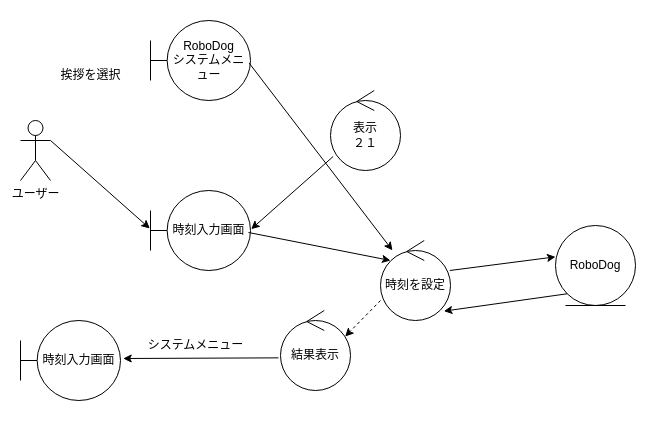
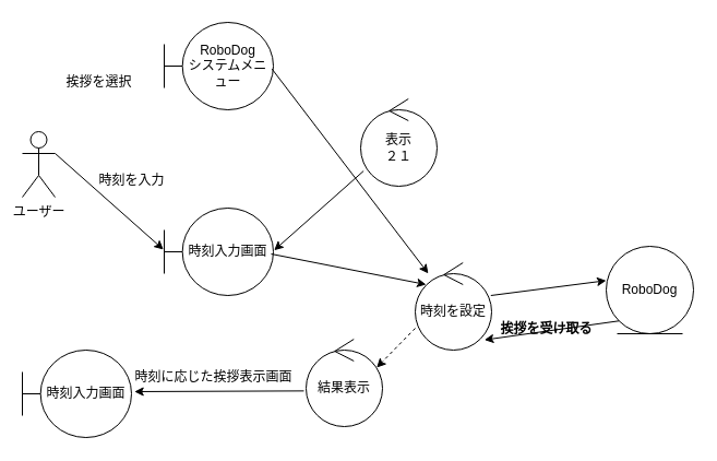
  <mxCell id="0" />
  <mxCell id="1" parent="0" />
  <mxCell id="2" value="ユーザー" style="shape=umlActor;verticalLabelPosition=bottom;verticalAlign=top;html=1;outlineConnect=0;" vertex="1" parent="1"><mxGeometry x="20" y="120" width="30" height="60" as="geometry" /></mxCell>
  <mxCell id="3" value="RoboDog&lt;div&gt;システムメニュー&lt;/div&gt;" style="shape=umlBoundary;whiteSpace=wrap;html=1;" vertex="1" parent="1"><mxGeometry x="150" y="20" width="100" height="80" as="geometry" /></mxCell>
  <mxCell id="4" value="" style="endArrow=classic;html=1;rounded=0;exitX=0.987;exitY=0.533;exitDx=0;exitDy=0;exitPerimeter=0;" edge="1" parent="1" source="3" target="11"><mxGeometry width="50" height="50" relative="1" as="geometry"><mxPoint x="80" y="169" as="sourcePoint" /><mxPoint x="151" y="100" as="targetPoint" /></mxGeometry></mxCell>
  <mxCell id="5" value="表示&lt;div&gt;２１&lt;/div&gt;" style="ellipse;shape=umlControl;whiteSpace=wrap;html=1;" vertex="1" parent="1"><mxGeometry x="330" y="90" width="70" height="80" as="geometry" /></mxCell>
  <mxCell id="6" value="時刻入力画面" style="shape=umlBoundary;whiteSpace=wrap;html=1;" vertex="1" parent="1"><mxGeometry x="150" y="190" width="100" height="80" as="geometry" /></mxCell>
  <mxCell id="7" value="" style="endArrow=classic;html=1;rounded=0;exitX=1;exitY=0.333;exitDx=0;exitDy=0;exitPerimeter=0;entryX=-0.007;entryY=0.475;entryDx=0;entryDy=0;entryPerimeter=0;" edge="1" parent="1" source="2" target="6"><mxGeometry width="50" height="50" relative="1" as="geometry"><mxPoint x="90" y="169" as="sourcePoint" /><mxPoint x="161" y="100" as="targetPoint" /></mxGeometry></mxCell>
  <mxCell id="8" value="挨拶を選択" style="text;html=1;align=center;verticalAlign=middle;resizable=0;points=[];autosize=1;strokeColor=none;fillColor=none;" vertex="1" parent="1"><mxGeometry x="50" y="60" width="80" height="30" as="geometry" /></mxCell>
+ <mxCell id="9" value="時刻を入力" style="text;html=1;align=center;verticalAlign=middle;resizable=0;points=[];autosize=1;strokeColor=none;fillColor=none;" vertex="1" parent="1"><mxGeometry x="80" y="150" width="80" height="30" as="geometry" /></mxCell>
  <mxCell id="10" value="" style="endArrow=classic;html=1;rounded=0;exitX=0.038;exitY=0.825;exitDx=0;exitDy=0;exitPerimeter=0;entryX=1.007;entryY=0.483;entryDx=0;entryDy=0;entryPerimeter=0;" edge="1" parent="1" source="5" target="6"><mxGeometry width="50" height="50" relative="1" as="geometry"><mxPoint x="260" y="310" as="sourcePoint" /><mxPoint x="320" y="250" as="targetPoint" /></mxGeometry></mxCell>
  <mxCell id="11" value="時刻を設定" style="ellipse;shape=umlControl;whiteSpace=wrap;html=1;" vertex="1" parent="1"><mxGeometry x="380" y="240" width="70" height="80" as="geometry" /></mxCell>
  <mxCell id="12" value="" style="endArrow=classic;html=1;rounded=0;exitX=0.98;exitY=0.525;exitDx=0;exitDy=0;exitPerimeter=0;entryX=0.143;entryY=0.25;entryDx=0;entryDy=0;entryPerimeter=0;" edge="1" parent="1" source="6" target="11"><mxGeometry width="50" height="50" relative="1" as="geometry"><mxPoint x="372" y="180" as="sourcePoint" /><mxPoint x="290" y="253" as="targetPoint" /></mxGeometry></mxCell>
  <mxCell id="13" value="結果表示" style="ellipse;shape=umlControl;whiteSpace=wrap;html=1;" vertex="1" parent="1"><mxGeometry x="280" y="310" width="70" height="80" as="geometry" /></mxCell>
  <mxCell id="14" value="" style="endArrow=classic;html=1;rounded=0;exitX=0;exitY=0.75;exitDx=0;exitDy=0;exitPerimeter=0;entryX=0.924;entryY=0.325;entryDx=0;entryDy=0;entryPerimeter=0;dashed=1;" edge="1" parent="1" source="11" target="13"><mxGeometry width="50" height="50" relative="1" as="geometry"><mxPoint x="290" y="240" as="sourcePoint" /><mxPoint x="382" y="278" as="targetPoint" /></mxGeometry></mxCell>
  <mxCell id="15" value="RoboDog" style="ellipse;shape=umlEntity;whiteSpace=wrap;html=1;" vertex="1" parent="1"><mxGeometry x="555" y="225" width="80" height="80" as="geometry" /></mxCell>
  <mxCell id="16" value="" style="endArrow=classic;html=1;rounded=0;exitX=0.99;exitY=0.375;exitDx=0;exitDy=0;exitPerimeter=0;entryX=0;entryY=0.392;entryDx=0;entryDy=0;entryPerimeter=0;" edge="1" parent="1" source="11" target="15"><mxGeometry width="50" height="50" relative="1" as="geometry"><mxPoint x="480" y="320" as="sourcePoint" /><mxPoint x="530" y="270" as="targetPoint" /></mxGeometry></mxCell>
  <mxCell id="17" value="" style="endArrow=classic;html=1;rounded=0;exitX=0;exitY=1;exitDx=0;exitDy=0;entryX=0.905;entryY=0.883;entryDx=0;entryDy=0;entryPerimeter=0;" edge="1" parent="1" source="15" target="11"><mxGeometry width="50" height="50" relative="1" as="geometry"><mxPoint x="500" y="410" as="sourcePoint" /><mxPoint x="490" y="380" as="targetPoint" /></mxGeometry></mxCell>
+ <mxCell id="18" value="&lt;br&gt;&lt;div&gt;挨拶を受け取る&lt;/div&gt;" style="text;align=center;fontStyle=1;verticalAlign=middle;spacingLeft=3;spacingRight=3;strokeColor=none;rotatable=0;points=[[0,0.5],[1,0.5]];portConstraint=eastwest;html=1;" vertex="1" parent="1"><mxGeometry x="460" y="280" width="80" height="26" as="geometry" /></mxCell>
  <mxCell id="19" value="時刻入力画面" style="shape=umlBoundary;whiteSpace=wrap;html=1;" vertex="1" parent="1"><mxGeometry x="20" y="320" width="100" height="80" as="geometry" /></mxCell>
  <mxCell id="20" value="" style="endArrow=classic;html=1;rounded=0;exitX=-0.029;exitY=0.592;exitDx=0;exitDy=0;exitPerimeter=0;entryX=1.027;entryY=0.475;entryDx=0;entryDy=0;entryPerimeter=0;" edge="1" parent="1" source="13" target="19"><mxGeometry width="50" height="50" relative="1" as="geometry"><mxPoint x="415" y="310" as="sourcePoint" /><mxPoint x="340" y="346" as="targetPoint" /></mxGeometry></mxCell>
- <mxCell id="21" value="システムメニュー" style="text;html=1;align=center;verticalAlign=middle;resizable=0;points=[];autosize=1;strokeColor=none;fillColor=none;" vertex="1" parent="1"><mxGeometry x="110" y="330" width="170" height="30" as="geometry" /></mxCell>
+ <mxCell id="21" value="時刻に応じた挨拶表示画面" style="text;html=1;align=center;verticalAlign=middle;resizable=0;points=[];autosize=1;strokeColor=none;fillColor=none;" vertex="1" parent="1"><mxGeometry x="110" y="330" width="170" height="30" as="geometry" /></mxCell>
